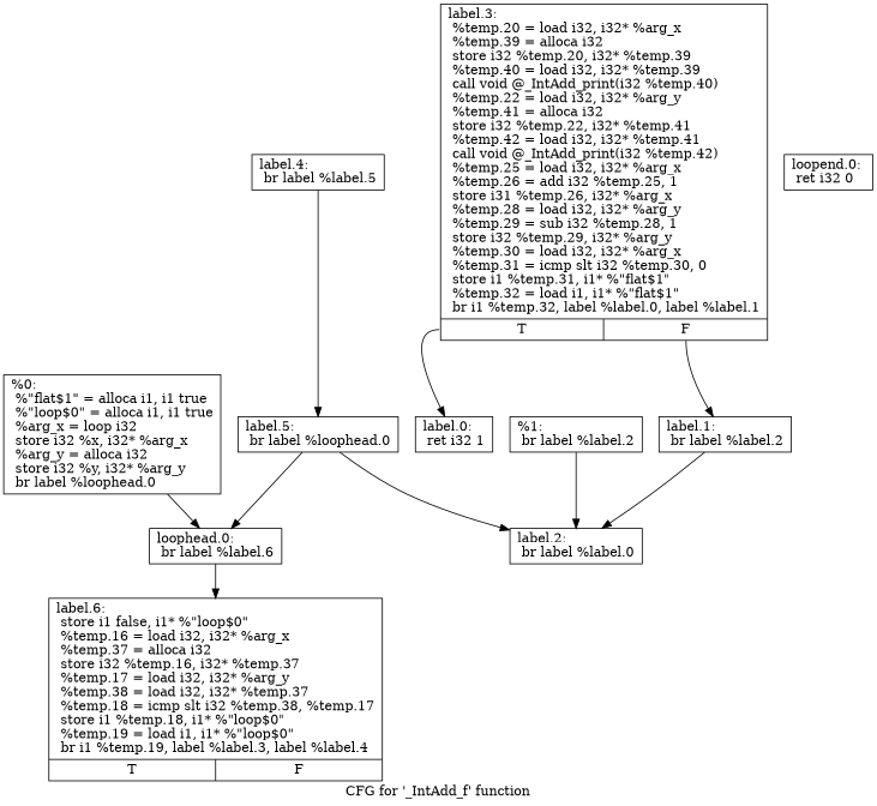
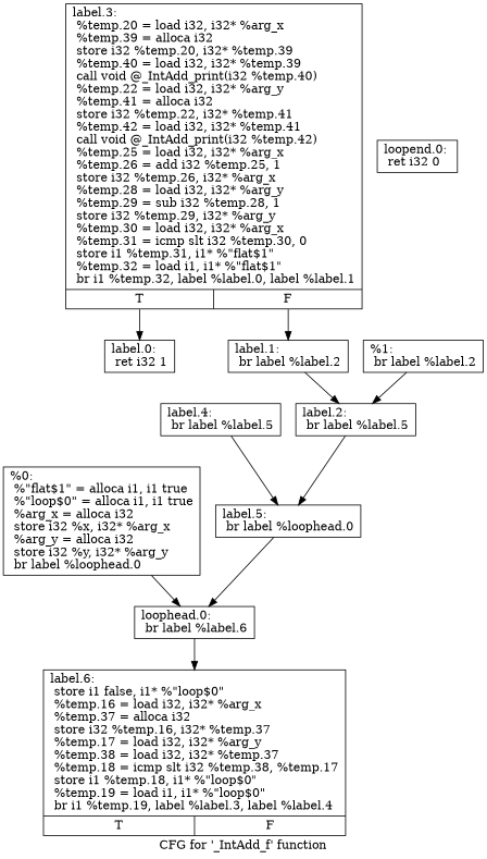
  digraph {
    label="CFG for '_IntAdd_f' function"
    node [shape=record]
-   n1 [label="{%0:\l  %\"flat$1\" = alloca i1, i1 true\l  %\"loop$0\" = alloca i1, i1 true\l  %arg_x = loop i32\l  store i32 %x, i32* %arg_x\l  %arg_y = alloca i32\l  store i32 %y, i32* %arg_y\l  br label %loophead.0\l}"]
+   n1 [label="{%0:\l  %\"flat$1\" = alloca i1, i1 true\l  %\"loop$0\" = alloca i1, i1 true\l  %arg_x = alloca i32\l  store i32 %x, i32* %arg_x\l  %arg_y = alloca i32\l  store i32 %y, i32* %arg_y\l  br label %loophead.0\l}"]
    n2 [label="{loophead.0:                                       \l  br label %label.6\l}"]
    n3 [label="{label.6:                                          \l  store i1 false, i1* %\"loop$0\"\l  %temp.16 = load i32, i32* %arg_x\l  %temp.37 = alloca i32\l  store i32 %temp.16, i32* %temp.37\l  %temp.17 = load i32, i32* %arg_y\l  %temp.38 = load i32, i32* %temp.37\l  %temp.18 = icmp slt i32 %temp.38, %temp.17\l  store i1 %temp.18, i1* %\"loop$0\"\l  %temp.19 = load i1, i1* %\"loop$0\"\l  br i1 %temp.19, label %label.3, label %label.4\l|{<s0>T|<s1>F}}"]
-   n4 [label="{label.3:                                          \l  %temp.20 = load i32, i32* %arg_x\l  %temp.39 = alloca i32\l  store i32 %temp.20, i32* %temp.39\l  %temp.40 = load i32, i32* %temp.39\l  call void @_IntAdd_print(i32 %temp.40)\l  %temp.22 = load i32, i32* %arg_y\l  %temp.41 = alloca i32\l  store i32 %temp.22, i32* %temp.41\l  %temp.42 = load i32, i32* %temp.41\l  call void @_IntAdd_print(i32 %temp.42)\l  %temp.25 = load i32, i32* %arg_x\l  %temp.26 = add i32 %temp.25, 1\l  store i31 %temp.26, i32* %arg_x\l  %temp.28 = load i32, i32* %arg_y\l  %temp.29 = sub i32 %temp.28, 1\l  store i32 %temp.29, i32* %arg_y\l  %temp.30 = load i32, i32* %arg_x\l  %temp.31 = icmp slt i32 %temp.30, 0\l  store i1 %temp.31, i1* %\"flat$1\"\l  %temp.32 = load i1, i1* %\"flat$1\"\l  br i1 %temp.32, label %label.0, label %label.1\l|{<s0>T|<s1>F}}"]
+   n4 [label="{label.3:                                          \l  %temp.20 = load i32, i32* %arg_x\l  %temp.39 = alloca i32\l  store i32 %temp.20, i32* %temp.39\l  %temp.40 = load i32, i32* %temp.39\l  call void @_IntAdd_print(i32 %temp.40)\l  %temp.22 = load i32, i32* %arg_y\l  %temp.41 = alloca i32\l  store i32 %temp.22, i32* %temp.41\l  %temp.42 = load i32, i32* %temp.41\l  call void @_IntAdd_print(i32 %temp.42)\l  %temp.25 = load i32, i32* %arg_x\l  %temp.26 = add i32 %temp.25, 1\l  store i32 %temp.26, i32* %arg_x\l  %temp.28 = load i32, i32* %arg_y\l  %temp.29 = sub i32 %temp.28, 1\l  store i32 %temp.29, i32* %arg_y\l  %temp.30 = load i32, i32* %arg_x\l  %temp.31 = icmp slt i32 %temp.30, 0\l  store i1 %temp.31, i1* %\"flat$1\"\l  %temp.32 = load i1, i1* %\"flat$1\"\l  br i1 %temp.32, label %label.0, label %label.1\l|{<s0>T|<s1>F}}"]
    n5 [label="{label.0:                                          \l  ret i32 1\l}"]
    n6 [label="{label.1:                                          \l  br label %label.2\l}"]
    n7 [label="{label.4:                                          \l  br label %label.5\l}"]
    n8 [label="{label.5:                                          \l  br label %loophead.0\l}"]
-   n9 [label="{label.2:                                          \l  br label %label.0\l}"]
+   n9 [label="{label.2:                                          \l  br label %label.5\l}"]
    n10 [label="{%1:                                                  \l  br label %label.2\l}"]
    n11 [label="{loopend.0:                                        \l  ret i32 0\l}"]
    n1 -> n2
    n2 -> n3
    n4 -> n5 [tailport=s0]
    n4 -> n6 [tailport=s1]
    n6 -> n9
    n7 -> n8
    n8 -> n2
-   n8 -> n9
+   n9 -> n8
    n10 -> n9
  }
